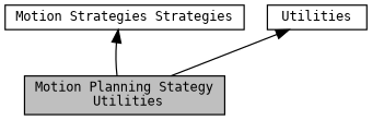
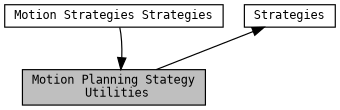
  digraph {
    fontname="DejaVu Sans Mono"
    rankdir=TB
    node [color=black fillcolor=white fontname="DejaVu Sans Mono" fontsize=10 shape=box style=filled]
    edge [dir=back fontname="DejaVu Sans Mono" fontsize=10 labelfontname=Helvetica labelfontsize=10 shape=plaintext style=solid]
    n1 [height=0.2 label="Motion Strategies Strategies" width=0.4]
    n2 [fillcolor=grey75 fontcolor=black height=0.2 label="Motion Planning Stategy\l Utilities" width=0.4]
-   n3 [height=0.2 label=Utilities width=0.4]
-   n1 -> n2
+   n3 [height=0.2 label=Strategies width=0.4]
+   n2 -> n1
    n3 -> n2
  }
